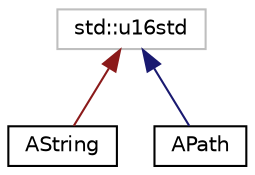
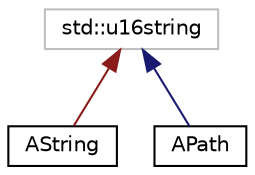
  digraph {
    rankdir=TB
    node [color=black fillcolor=white fontname=Helvetica fontsize=10 shape=record style=filled]
    edge [dir=back fontname=Helvetica fontsize=10 labelfontname=Helvetica labelfontsize=10 style=solid]
-   n1 [color=grey75 height=0.2 label="std::u16std" width=0.4]
+   n1 [color=grey75 height=0.2 label="std::u16string" width=0.4]
    n2 [height=0.2 label=AString width=0.4]
    n3 [height=0.2 label=APath width=0.4]
    n1 -> n2 [color=firebrick4]
    n1 -> n3 [color=midnightblue]
  }
